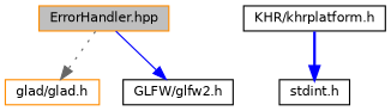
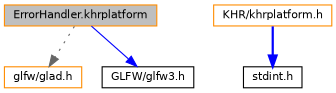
  digraph {
    fontname="DejaVu Sans"
    node [color=black fillcolor=white fontname="DejaVu Sans" fontsize=10 shape=record style=filled]
    edge [color=blue fontname="DejaVu Sans" fontsize=10 labelfontname=Helvetica labelfontsize=10]
-   n1 [color=darkorange fillcolor=grey75 fontcolor=black height=0.2 label="ErrorHandler.hpp" width=0.4]
-   n2 [color=darkorange height=0.2 label="glad/glad.h" width=0.4]
-   n3 [height=0.2 label="GLFW/glfw2.h" width=0.4]
-   n4 [height=0.2 label="KHR/khrplatform.h" width=0.4]
+   n1 [color=darkorange fillcolor=grey75 fontcolor=black height=0.2 label="ErrorHandler.khrplatform" width=0.4]
+   n2 [color=darkorange height=0.2 label="glfw/glad.h" width=0.4]
+   n3 [height=0.2 label="GLFW/glfw3.h" width=0.4]
+   n4 [color=darkorange height=0.2 label="KHR/khrplatform.h" width=0.4]
    n5 [height=0.2 label="stdint.h" width=0.4]
    n1 -> n2 [color=gray40 style=dotted]
    n1 -> n3 [style=solid]
    n4 -> n5 [style=bold]
  }
